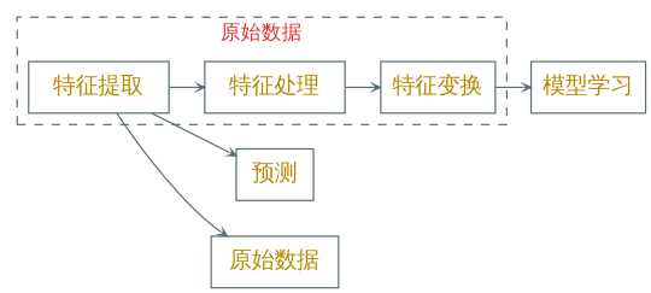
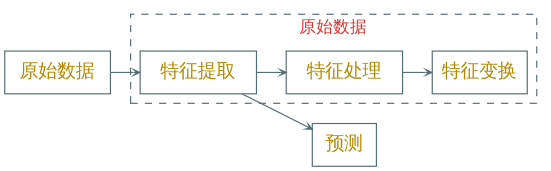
  digraph {
    nodesep=0.35
    rankdir=LR
    ranksep=0.35
    node [color="#586e75" fontcolor="#b58900" fontname="EBG,fzlz" fontsize=16 shape=box]
    edge [arrowhead=vee arrowsize=0.5 color="#586e75" fontcolor="#268bd2" fontname="EBG,fzlz" fontsize=16]
    "  特征提取  "
    "  特征处理  "
    "特征变换"
    "预测"
-   "模型学习"
    " 原始数据 "
    subgraph cluster_1 {
      color="#586e75"
      fontcolor="#dc322f"
      fontname="EBG,fzlz"
      label="原始数据"
      style=dashed
      "  特征提取  "
      "  特征处理  "
      "特征变换"
    }
    "  特征提取  " -> "  特征处理  "
    "  特征提取  " -> "预测"
    "  特征处理  " -> "特征变换"
-   "特征变换" -> "模型学习"
-   "  特征提取  " -> " 原始数据 "
+   " 原始数据 " -> "  特征提取  "
  }
